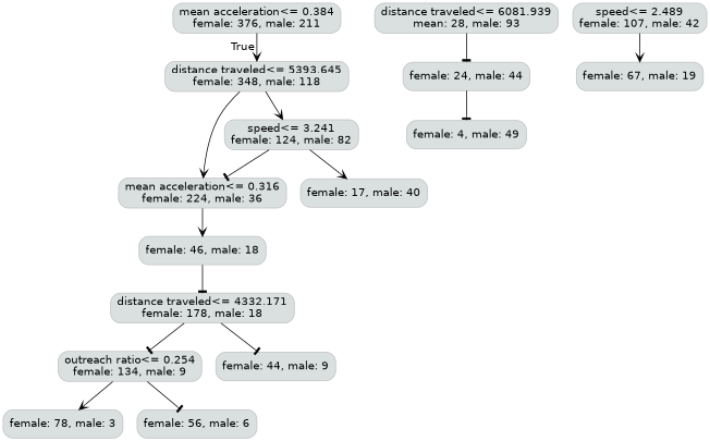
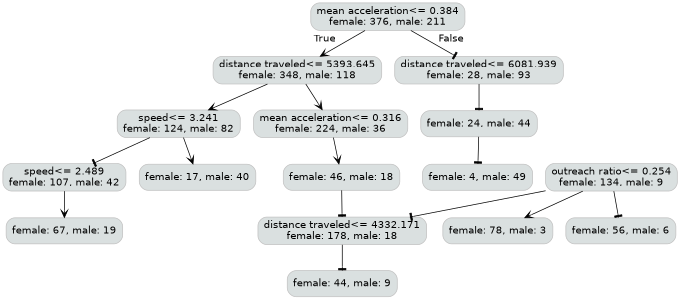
  digraph {
    fontname="DejaVu Sans"
    node [color=grey fillcolor="#dae0e0" fontname="DejaVu Sans" shape=box style="filled,rounded"]
    edge [arrowhead=tee color=black fontname="DejaVu Sans"]
    n1 [label=<mean acceleration&lt;= 0.384<br/>female: 376, male: 211>]
    n2 [label=<distance traveled&lt;= 5393.645<br/>female: 348, male: 118>]
-   n3 [label=<distance traveled&lt;= 6081.939<br/>mean: 28, male: 93>]
+   n3 [label=<distance traveled&lt;= 6081.939<br/>female: 28, male: 93>]
    n4 [label=<mean acceleration&lt;= 0.316<br/>female: 224, male: 36>]
    n5 [label=<speed&lt;= 3.241<br/>female: 124, male: 82>]
    n6 [label=<female: 24, male: 44>]
    n7 [label=<female: 46, male: 18>]
    n8 [label=<speed&lt;= 2.489<br/>female: 107, male: 42>]
    n9 [label=<female: 17, male: 40>]
    n10 [label=<distance traveled&lt;= 4332.171<br/>female: 178, male: 18>]
    n11 [label=<outreach ratio&lt;= 0.254<br/>female: 134, male: 9>]
    n12 [label=<female: 44, male: 9>]
    n13 [label=<female: 78, male: 3>]
    n14 [label=<female: 56, male: 6>]
    n15 [label=<female: 67, male: 19>]
    n16 [label=<female: 4, male: 49>]
    n1 -> n2 [arrowhead=vee headlabel=True labelangle=45 labeldistance=2.5]
+   n1 -> n3 [headlabel=False labelangle=-45 labeldistance=2.5]
    n2 -> n4 [arrowhead=vee]
    n2 -> n5 [arrowhead=vee]
    n3 -> n6
    n4 -> n7 [arrowhead=vee]
-   n5 -> n4
+   n5 -> n8
    n5 -> n9 [arrowhead=vee]
    n6 -> n16
    n7 -> n10
    n8 -> n15 [arrowhead=vee]
-   n10 -> n11
+   n11 -> n10
    n10 -> n12
    n11 -> n13 [arrowhead=vee]
    n11 -> n14
  }
